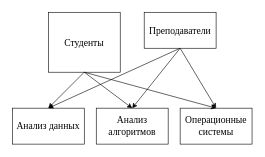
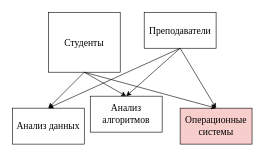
  <mxCell id="0" />
  <mxCell id="1" parent="0" />
  <mxCell id="2" value="Студенты" style="rounded=0;whiteSpace=wrap;html=1;fontFamily=Times New Roman;fontSize=16;" vertex="1" parent="1"><mxGeometry x="80" y="20" width="120" height="100" as="geometry" /></mxCell>
  <mxCell id="3" value="Преподаватели" style="rounded=0;whiteSpace=wrap;html=1;fontFamily=Times New Roman;fontSize=16;" vertex="1" parent="1"><mxGeometry x="240" y="20" width="120" height="60" as="geometry" /></mxCell>
  <mxCell id="4" value="Анализ данных" style="rounded=0;whiteSpace=wrap;html=1;fontFamily=Times New Roman;fontSize=16;" vertex="1" parent="1"><mxGeometry x="20" y="180" width="120" height="60" as="geometry" /></mxCell>
- <mxCell id="5" value="Анализ алгоритмов" style="rounded=0;whiteSpace=wrap;html=1;fontFamily=Times New Roman;fontSize=16;" vertex="1" parent="1"><mxGeometry x="160" y="180" width="120" height="60" as="geometry" /></mxCell>
- <mxCell id="6" value="Операционные системы" style="rounded=0;whiteSpace=wrap;html=1;fontFamily=Times New Roman;fontSize=16;" vertex="1" parent="1"><mxGeometry x="300" y="180" width="120" height="60" as="geometry" /></mxCell>
+ <mxCell id="5" value="Анализ алгоритмов" style="rounded=0;whiteSpace=wrap;html=1;fontFamily=Times New Roman;fontSize=16;" vertex="1" parent="1"><mxGeometry x="150" y="160" width="120" height="60" as="geometry" /></mxCell>
+ <mxCell id="6" value="Операционные системы" style="rounded=0;whiteSpace=wrap;html=1;fontFamily=Times New Roman;fontSize=16;fillColor=#f8cecc;" vertex="1" parent="1"><mxGeometry x="300" y="180" width="120" height="60" as="geometry" /></mxCell>
  <mxCell id="7" value="" style="endArrow=classic;html=1;rounded=0;exitX=0.5;exitY=1;exitDx=0;exitDy=0;entryX=0.5;entryY=0;entryDx=0;entryDy=0;fontFamily=Times New Roman;fontSize=16;" edge="1" parent="1" source="2" target="4"><mxGeometry width="50" height="50" relative="1" as="geometry"><mxPoint x="260" y="200" as="sourcePoint" /><mxPoint x="310" y="150" as="targetPoint" /></mxGeometry></mxCell>
  <mxCell id="8" value="" style="endArrow=classic;html=1;rounded=0;exitX=0.5;exitY=1;exitDx=0;exitDy=0;entryX=0.5;entryY=0;entryDx=0;entryDy=0;fontFamily=Times New Roman;fontSize=16;" edge="1" parent="1" source="2" target="5"><mxGeometry width="50" height="50" relative="1" as="geometry"><mxPoint x="260" y="200" as="sourcePoint" /><mxPoint x="310" y="150" as="targetPoint" /></mxGeometry></mxCell>
  <mxCell id="9" value="" style="endArrow=classic;html=1;rounded=0;exitX=0.5;exitY=1;exitDx=0;exitDy=0;entryX=0.5;entryY=0;entryDx=0;entryDy=0;fontFamily=Times New Roman;fontSize=16;" edge="1" parent="1" source="2" target="6"><mxGeometry width="50" height="50" relative="1" as="geometry"><mxPoint x="260" y="200" as="sourcePoint" /><mxPoint x="310" y="150" as="targetPoint" /></mxGeometry></mxCell>
  <mxCell id="10" value="" style="endArrow=classic;html=1;rounded=0;exitX=0.5;exitY=1;exitDx=0;exitDy=0;fontFamily=Times New Roman;fontSize=16;" edge="1" parent="1" source="3"><mxGeometry width="50" height="50" relative="1" as="geometry"><mxPoint x="260" y="200" as="sourcePoint" /><mxPoint x="80" y="180" as="targetPoint" /></mxGeometry></mxCell>
  <mxCell id="11" value="" style="endArrow=classic;html=1;rounded=0;exitX=0.5;exitY=1;exitDx=0;exitDy=0;entryX=0.5;entryY=0;entryDx=0;entryDy=0;fontFamily=Times New Roman;fontSize=16;" edge="1" parent="1" source="3" target="5"><mxGeometry width="50" height="50" relative="1" as="geometry"><mxPoint x="260" y="200" as="sourcePoint" /><mxPoint x="310" y="150" as="targetPoint" /></mxGeometry></mxCell>
  <mxCell id="12" value="" style="endArrow=classic;html=1;rounded=0;exitX=0.5;exitY=1;exitDx=0;exitDy=0;entryX=0.5;entryY=0;entryDx=0;entryDy=0;fontFamily=Times New Roman;fontSize=16;" edge="1" parent="1" source="3" target="6"><mxGeometry width="50" height="50" relative="1" as="geometry"><mxPoint x="260" y="200" as="sourcePoint" /><mxPoint x="310" y="150" as="targetPoint" /></mxGeometry></mxCell>
